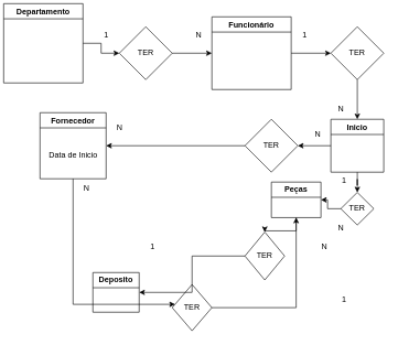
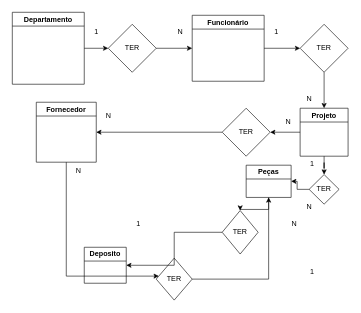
  <mxCell id="0" />
  <mxCell id="1" parent="0" />
  <mxCell id="2" style="edgeStyle=orthogonalEdgeStyle;rounded=0;orthogonalLoop=1;jettySize=auto;html=1;" edge="1" parent="1" source="3" target="5"><mxGeometry relative="1" as="geometry"><mxPoint x="220" y="80" as="targetPoint" /></mxGeometry></mxCell>
- <mxCell id="3" value="Departamento" style="swimlane;whiteSpace=wrap;html=1;" vertex="1" parent="1"><mxGeometry x="5" y="5" width="120" height="120" as="geometry" /></mxCell>
+ <mxCell id="3" value="Departamento" style="swimlane;whiteSpace=wrap;html=1;" vertex="1" parent="1"><mxGeometry x="20" y="20" width="120" height="120" as="geometry" /></mxCell>
  <mxCell id="4" style="edgeStyle=orthogonalEdgeStyle;rounded=0;orthogonalLoop=1;jettySize=auto;html=1;" edge="1" parent="1" source="5" target="7"><mxGeometry relative="1" as="geometry"><mxPoint x="310" y="80" as="targetPoint" /></mxGeometry></mxCell>
  <mxCell id="5" value="TER" style="rhombus;whiteSpace=wrap;html=1;" vertex="1" parent="1"><mxGeometry x="180" y="40" width="80" height="80" as="geometry" /></mxCell>
  <mxCell id="6" style="edgeStyle=orthogonalEdgeStyle;rounded=0;orthogonalLoop=1;jettySize=auto;html=1;" edge="1" parent="1" source="7" target="9"><mxGeometry relative="1" as="geometry"><mxPoint x="510" y="80" as="targetPoint" /></mxGeometry></mxCell>
  <mxCell id="7" value="Funcionário" style="swimlane;whiteSpace=wrap;html=1;" vertex="1" parent="1"><mxGeometry x="320" y="25" width="120" height="110" as="geometry" /></mxCell>
  <mxCell id="8" style="edgeStyle=orthogonalEdgeStyle;rounded=0;orthogonalLoop=1;jettySize=auto;html=1;" edge="1" parent="1" source="9" target="12"><mxGeometry relative="1" as="geometry"><mxPoint x="640" y="80" as="targetPoint" /></mxGeometry></mxCell>
  <mxCell id="9" value="TER" style="rhombus;whiteSpace=wrap;html=1;" vertex="1" parent="1"><mxGeometry x="500" y="40" width="80" height="80" as="geometry" /></mxCell>
  <mxCell id="10" style="edgeStyle=orthogonalEdgeStyle;rounded=0;orthogonalLoop=1;jettySize=auto;html=1;" edge="1" parent="1" source="12" target="15"><mxGeometry relative="1" as="geometry"><mxPoint x="410" y="220" as="targetPoint" /></mxGeometry></mxCell>
  <mxCell id="11" style="edgeStyle=orthogonalEdgeStyle;rounded=0;orthogonalLoop=1;jettySize=auto;html=1;" edge="1" parent="1" source="12" target="27"><mxGeometry relative="1" as="geometry"><mxPoint x="540" y="290" as="targetPoint" /></mxGeometry></mxCell>
- <mxCell id="12" value="Inicio" style="swimlane;whiteSpace=wrap;html=1;" vertex="1" parent="1"><mxGeometry x="500" y="180" width="80" height="80" as="geometry" /></mxCell>
+ <mxCell id="12" value="Projeto" style="swimlane;whiteSpace=wrap;html=1;" vertex="1" parent="1"><mxGeometry x="500" y="180" width="80" height="80" as="geometry" /></mxCell>
  <mxCell id="13" value="N" style="text;html=1;align=center;verticalAlign=middle;resizable=0;points=[];autosize=1;strokeColor=none;fillColor=none;" vertex="1" parent="12"><mxGeometry y="-30" width="30" height="30" as="geometry" /></mxCell>
  <mxCell id="14" style="edgeStyle=orthogonalEdgeStyle;rounded=0;orthogonalLoop=1;jettySize=auto;html=1;" edge="1" parent="1" source="15" target="17"><mxGeometry relative="1" as="geometry"><mxPoint x="160" y="220" as="targetPoint" /></mxGeometry></mxCell>
  <mxCell id="15" value="TER" style="rhombus;whiteSpace=wrap;html=1;" vertex="1" parent="1"><mxGeometry x="370" y="180" width="80" height="80" as="geometry" /></mxCell>
  <mxCell id="16" style="edgeStyle=orthogonalEdgeStyle;rounded=0;orthogonalLoop=1;jettySize=auto;html=1;" edge="1" parent="1" source="17" target="20"><mxGeometry relative="1" as="geometry"><mxPoint x="110" y="390" as="targetPoint" /><Array as="points"><mxPoint x="110" y="460" /></Array></mxGeometry></mxCell>
  <mxCell id="17" value="Fornecedor" style="swimlane;whiteSpace=wrap;html=1;" vertex="1" parent="1"><mxGeometry x="60" y="170" width="100" height="100" as="geometry" /></mxCell>
- <mxCell id="18" value="Data de Inicio" style="text;html=1;align=center;verticalAlign=middle;resizable=0;points=[];autosize=1;strokeColor=none;fillColor=none;" vertex="1" parent="17"><mxGeometry y="50" width="100" height="30" as="geometry" /></mxCell>
  <mxCell id="19" style="edgeStyle=orthogonalEdgeStyle;rounded=0;orthogonalLoop=1;jettySize=auto;html=1;entryX=0.5;entryY=1;entryDx=0;entryDy=0;" edge="1" parent="1" source="20" target="22"><mxGeometry relative="1" as="geometry"><mxPoint x="540" y="395" as="targetPoint" /></mxGeometry></mxCell>
  <mxCell id="20" value="TER" style="rhombus;whiteSpace=wrap;html=1;" vertex="1" parent="1"><mxGeometry x="260" y="430" width="60" height="70" as="geometry" /></mxCell>
  <mxCell id="21" style="edgeStyle=orthogonalEdgeStyle;rounded=0;orthogonalLoop=1;jettySize=auto;html=1;" edge="1" parent="1" source="22" target="24"><mxGeometry relative="1" as="geometry"><mxPoint x="410" y="347.5" as="targetPoint" /></mxGeometry></mxCell>
  <mxCell id="22" value="Peças" style="swimlane;whiteSpace=wrap;html=1;" vertex="1" parent="1"><mxGeometry x="410" y="275" width="75" height="53.75" as="geometry" /></mxCell>
  <mxCell id="23" style="edgeStyle=orthogonalEdgeStyle;rounded=0;orthogonalLoop=1;jettySize=auto;html=1;" edge="1" parent="1" source="24" target="25"><mxGeometry relative="1" as="geometry"><mxPoint x="240" y="343.75" as="targetPoint" /></mxGeometry></mxCell>
  <mxCell id="24" value="TER" style="rhombus;whiteSpace=wrap;html=1;" vertex="1" parent="1"><mxGeometry x="370" y="350.63" width="60" height="72.5" as="geometry" /></mxCell>
  <mxCell id="25" value="Deposito" style="swimlane;whiteSpace=wrap;html=1;" vertex="1" parent="1"><mxGeometry x="140" y="411.88" width="70" height="60" as="geometry" /></mxCell>
  <mxCell id="26" style="edgeStyle=orthogonalEdgeStyle;rounded=0;orthogonalLoop=1;jettySize=auto;html=1;" edge="1" parent="1" source="27" target="22"><mxGeometry relative="1" as="geometry" /></mxCell>
  <mxCell id="27" value="TER" style="rhombus;whiteSpace=wrap;html=1;" vertex="1" parent="1"><mxGeometry x="515" y="290.63" width="50" height="49.37" as="geometry" /></mxCell>
  <mxCell id="28" value="1" style="text;html=1;align=center;verticalAlign=middle;resizable=0;points=[];autosize=1;strokeColor=none;fillColor=none;" vertex="1" parent="1"><mxGeometry x="145" y="38" width="30" height="30" as="geometry" /></mxCell>
  <mxCell id="29" value="N" style="text;html=1;align=center;verticalAlign=middle;resizable=0;points=[];autosize=1;strokeColor=none;fillColor=none;" vertex="1" parent="1"><mxGeometry x="285" y="38" width="30" height="30" as="geometry" /></mxCell>
  <mxCell id="30" value="1" style="text;html=1;align=center;verticalAlign=middle;resizable=0;points=[];autosize=1;strokeColor=none;fillColor=none;" vertex="1" parent="1"><mxGeometry x="445" y="38" width="30" height="30" as="geometry" /></mxCell>
  <mxCell id="31" value="N" style="text;html=1;align=center;verticalAlign=middle;resizable=0;points=[];autosize=1;strokeColor=none;fillColor=none;" vertex="1" parent="1"><mxGeometry x="465" y="188" width="30" height="30" as="geometry" /></mxCell>
  <mxCell id="32" value="N" style="text;html=1;align=center;verticalAlign=middle;resizable=0;points=[];autosize=1;strokeColor=none;fillColor=none;" vertex="1" parent="1"><mxGeometry x="165" y="178" width="30" height="30" as="geometry" /></mxCell>
  <mxCell id="33" value="N" style="text;html=1;align=center;verticalAlign=middle;resizable=0;points=[];autosize=1;strokeColor=none;fillColor=none;" vertex="1" parent="1"><mxGeometry x="115" y="270" width="30" height="30" as="geometry" /></mxCell>
  <mxCell id="34" value="1" style="text;html=1;align=center;verticalAlign=middle;resizable=0;points=[];autosize=1;strokeColor=none;fillColor=none;" vertex="1" parent="1"><mxGeometry x="505" y="438" width="30" height="30" as="geometry" /></mxCell>
  <mxCell id="35" value="N" style="text;html=1;align=center;verticalAlign=middle;resizable=0;points=[];autosize=1;strokeColor=none;fillColor=none;" vertex="1" parent="1"><mxGeometry x="500" y="330" width="30" height="30" as="geometry" /></mxCell>
  <mxCell id="36" value="1" style="text;html=1;align=center;verticalAlign=middle;resizable=0;points=[];autosize=1;strokeColor=none;fillColor=none;" vertex="1" parent="1"><mxGeometry x="505" y="258" width="30" height="30" as="geometry" /></mxCell>
  <mxCell id="37" value="N" style="text;html=1;align=center;verticalAlign=middle;resizable=0;points=[];autosize=1;strokeColor=none;fillColor=none;" vertex="1" parent="1"><mxGeometry x="475" y="358" width="30" height="30" as="geometry" /></mxCell>
  <mxCell id="38" value="1" style="text;html=1;align=center;verticalAlign=middle;resizable=0;points=[];autosize=1;strokeColor=none;fillColor=none;" vertex="1" parent="1"><mxGeometry x="215" y="358" width="30" height="30" as="geometry" /></mxCell>
